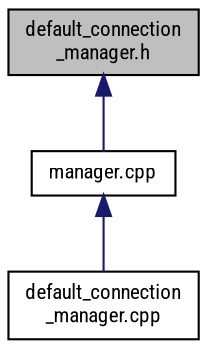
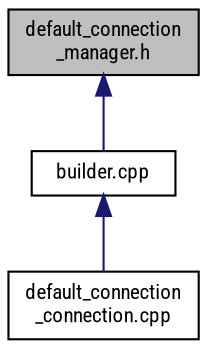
  digraph {
    fontname="Roboto Condensed"
    node [color=black fillcolor=white fontname="Roboto Condensed" fontsize=10 shape=record style=filled]
    edge [color=midnightblue dir=back fontname="Roboto Condensed" fontsize=10 labelfontname=Helvetica labelfontsize=10 style=solid]
    n1 [fillcolor=grey75 fontcolor=black height=0.2 label="default_connection\l_manager.h" width=0.4]
-   n2 [height=0.2 label="manager.cpp" width=0.4]
-   n3 [height=0.2 label="default_connection\l_manager.cpp" width=0.4]
+   n2 [height=0.2 label="builder.cpp" width=0.4]
+   n3 [height=0.2 label="default_connection\l_connection.cpp" width=0.4]
    n1 -> n2
    n2 -> n3
  }
